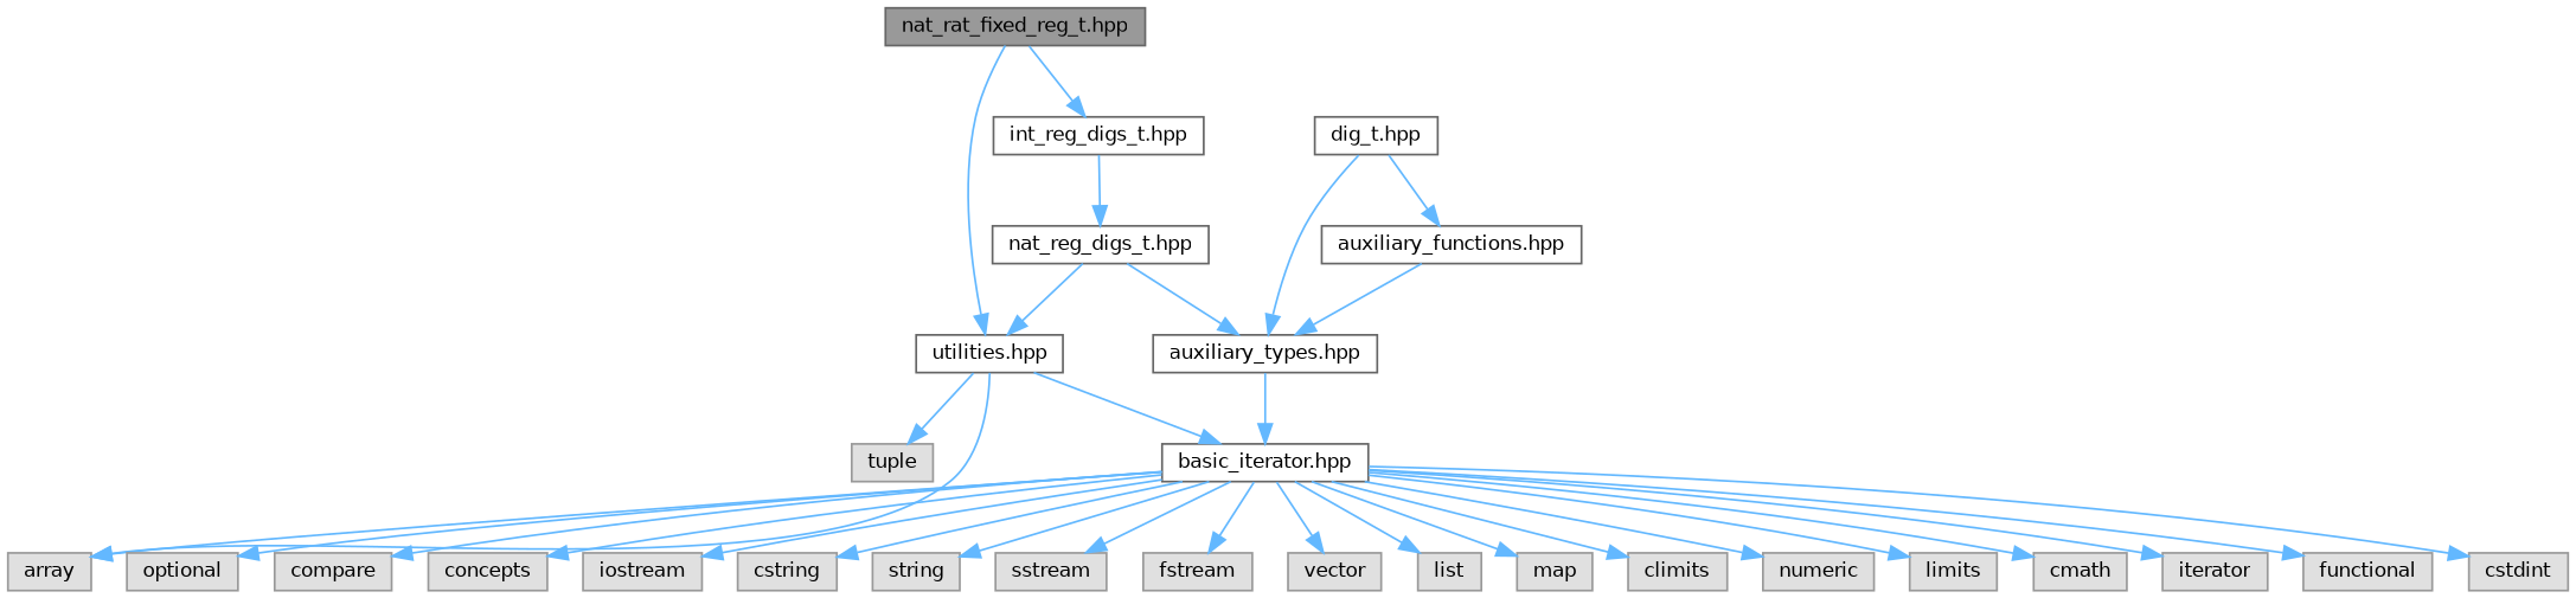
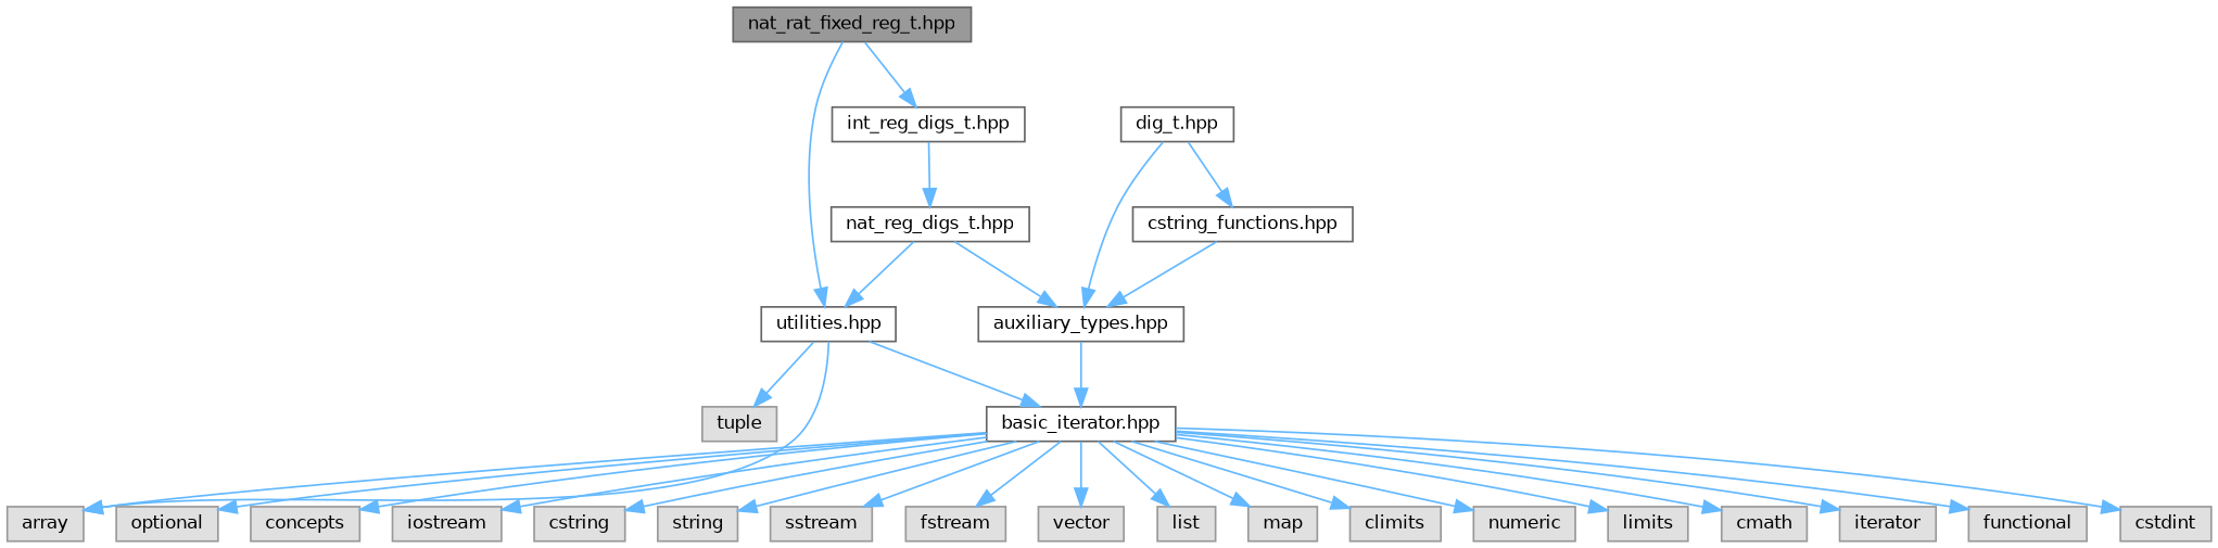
  digraph {
    node [color=grey60 fillcolor="#E0E0E0" fontname=Helvetica fontsize=10 shape=box style=filled]
    edge [color=steelblue1 fontname=Helvetica fontsize=10 labelfontname=Helvetica labelfontsize=10 style=solid]
    n1 [color=gray40 fillcolor=grey60 fontcolor=black height=0.2 label="nat_rat_fixed_reg_t.hpp" width=0.4]
    n2 [color=grey40 fillcolor=white height=0.2 label="int_reg_digs_t.hpp" width=0.4]
    n3 [color=grey40 fillcolor=white height=0.2 label="utilities.hpp" width=0.4]
    n4 [color=grey40 fillcolor=white height=0.2 label="nat_reg_digs_t.hpp" width=0.4]
    n5 [color=grey40 fillcolor=white height=0.2 label="basic_iterator.hpp" width=0.4]
    n6 [height=0.2 label=array width=0.4]
    n7 [height=0.2 label=tuple width=0.4]
    n8 [color=grey40 fillcolor=white height=0.2 label="auxiliary_types.hpp" width=0.4]
    n9 [color=grey40 fillcolor=white height=0.2 label="dig_t.hpp" width=0.4]
-   n10 [color=grey40 fillcolor=white height=0.2 label="auxiliary_functions.hpp" width=0.4]
+   n10 [color=grey40 fillcolor=white height=0.2 label="cstring_functions.hpp" width=0.4]
    n11 [height=0.2 label=cstdint width=0.4]
    n12 [height=0.2 label=optional width=0.4]
-   n13 [height=0.2 label=compare width=0.4]
    n14 [height=0.2 label=concepts width=0.4]
    n15 [height=0.2 label=iostream width=0.4]
    n16 [height=0.2 label=cstring width=0.4]
    n17 [height=0.2 label=string width=0.4]
    n18 [height=0.2 label=sstream width=0.4]
    n19 [height=0.2 label=fstream width=0.4]
    n20 [height=0.2 label=vector width=0.4]
    n21 [height=0.2 label=list width=0.4]
    n22 [height=0.2 label=map width=0.4]
    n23 [height=0.2 label=climits width=0.4]
    n24 [height=0.2 label=numeric width=0.4]
    n25 [height=0.2 label=limits width=0.4]
    n26 [height=0.2 label=cmath width=0.4]
    n27 [height=0.2 label=iterator width=0.4]
    n28 [height=0.2 label=functional width=0.4]
    n1 -> n2
    n1 -> n3
    n2 -> n4
    n3 -> n5
    n3 -> n6
    n3 -> n7
    n4 -> n3
    n4 -> n8
    n5 -> n6
    n5 -> n11
    n5 -> n12
-   n5 -> n13
    n5 -> n14
    n5 -> n15
    n5 -> n16
    n5 -> n17
    n5 -> n18
    n5 -> n19
    n5 -> n20
    n5 -> n21
    n5 -> n22
    n5 -> n23
    n5 -> n24
    n5 -> n25
    n5 -> n26
    n5 -> n27
    n5 -> n28
    n8 -> n5
    n9 -> n8
    n9 -> n10
    n10 -> n8
  }
